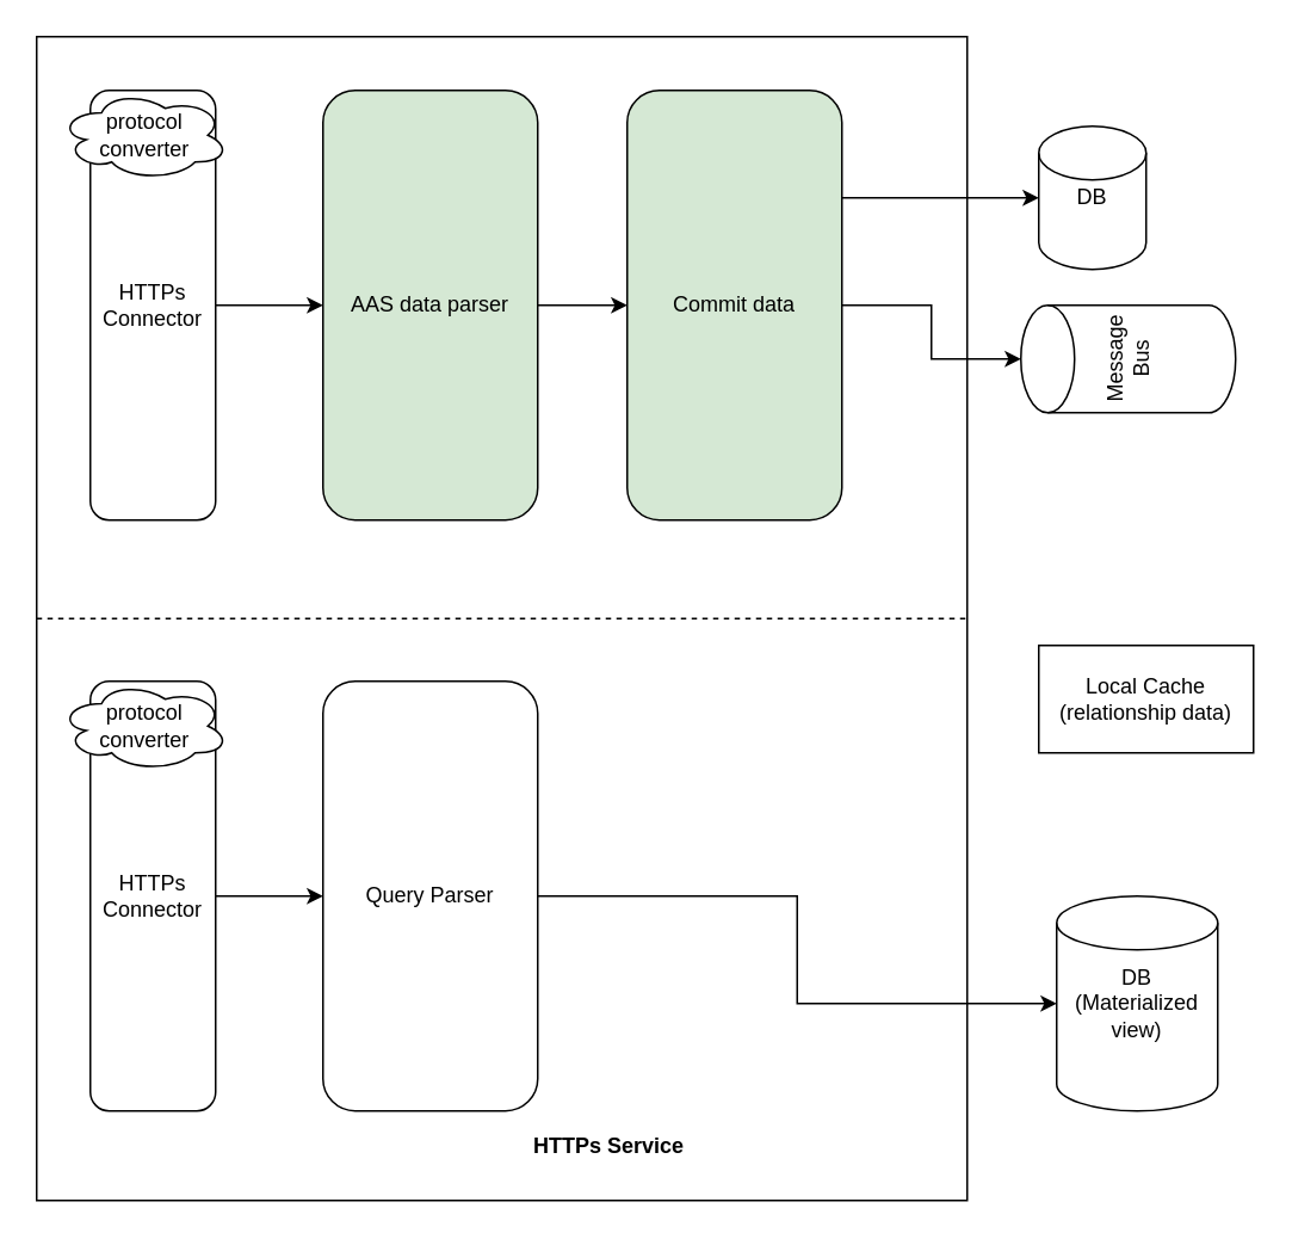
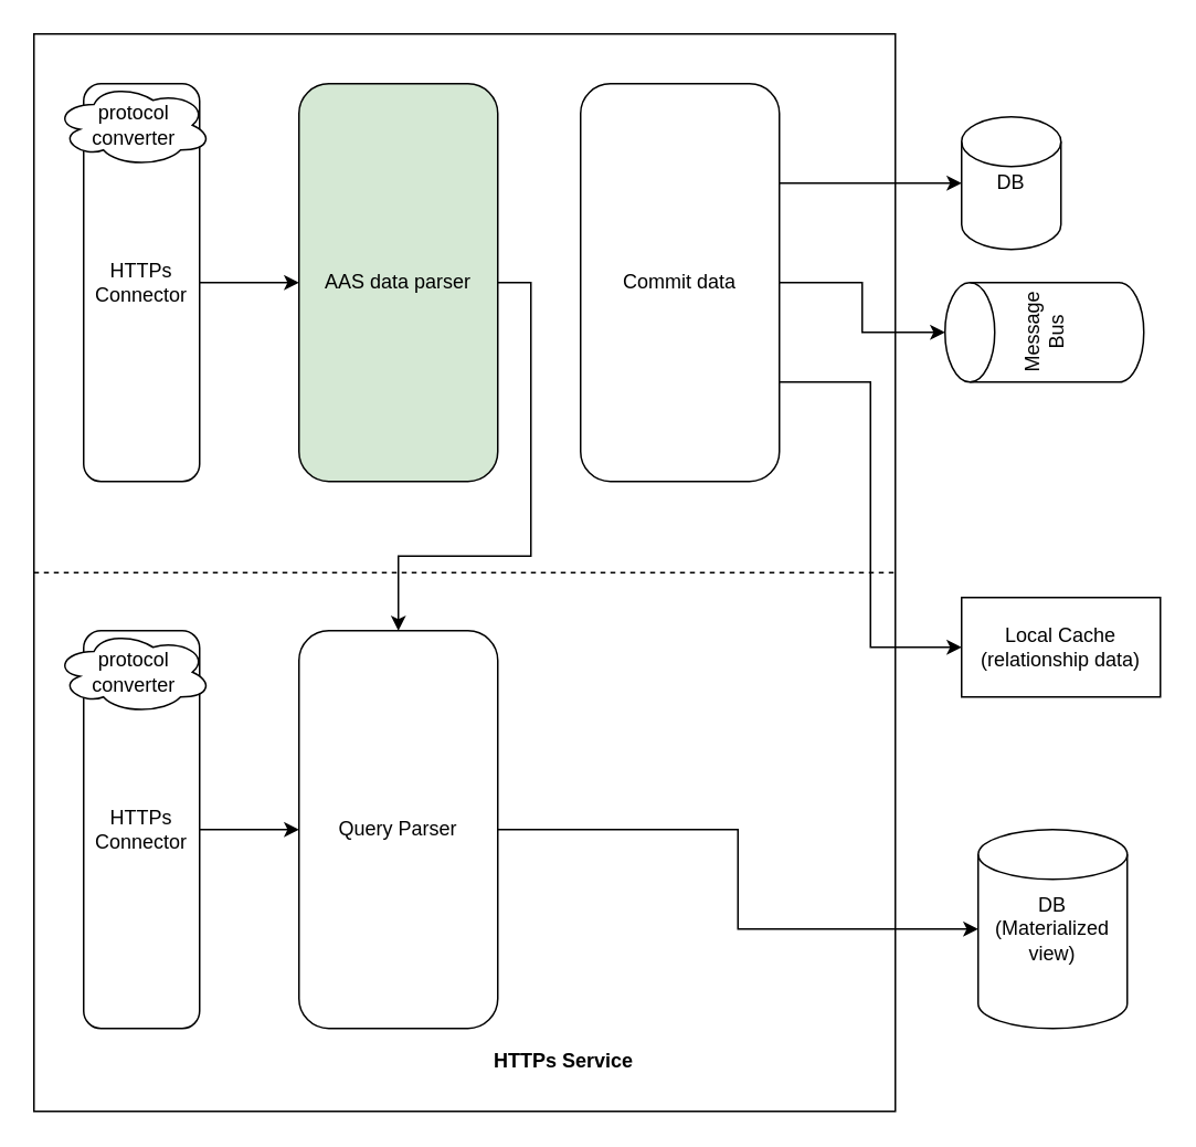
  <mxCell id="0" />
  <mxCell id="1" parent="0" />
  <mxCell id="2" value="" style="rounded=0;whiteSpace=wrap;html=1;" vertex="1" parent="1"><mxGeometry x="20" y="20" width="520" height="650" as="geometry" /></mxCell>
  <mxCell id="3" style="edgeStyle=orthogonalEdgeStyle;rounded=0;orthogonalLoop=1;jettySize=auto;html=1;exitX=1;exitY=0.5;exitDx=0;exitDy=0;entryX=0;entryY=0.5;entryDx=0;entryDy=0;" edge="1" parent="1" source="4" target="8"><mxGeometry relative="1" as="geometry" /></mxCell>
  <mxCell id="4" value="HTTPs&lt;br&gt;Connector" style="rounded=1;whiteSpace=wrap;html=1;" vertex="1" parent="1"><mxGeometry x="50" y="50" width="70" height="240" as="geometry" /></mxCell>
  <mxCell id="5" style="edgeStyle=orthogonalEdgeStyle;rounded=0;orthogonalLoop=1;jettySize=auto;html=1;exitX=1;exitY=0.5;exitDx=0;exitDy=0;entryX=0;entryY=0.5;entryDx=0;entryDy=0;" edge="1" parent="1" source="6" target="17"><mxGeometry relative="1" as="geometry" /></mxCell>
  <mxCell id="6" value="HTTPs&lt;br&gt;Connector" style="rounded=1;whiteSpace=wrap;html=1;" vertex="1" parent="1"><mxGeometry x="50" y="380" width="70" height="240" as="geometry" /></mxCell>
- <mxCell id="7" style="edgeStyle=orthogonalEdgeStyle;rounded=0;orthogonalLoop=1;jettySize=auto;html=1;exitX=1;exitY=0.5;exitDx=0;exitDy=0;entryX=0;entryY=0.5;entryDx=0;entryDy=0;" edge="1" parent="1" source="8" target="12"><mxGeometry relative="1" as="geometry" /></mxCell>
+ <mxCell id="7" style="edgeStyle=orthogonalEdgeStyle;rounded=0;orthogonalLoop=1;jettySize=auto;html=1;exitX=1;exitY=0.5;exitDx=0;exitDy=0;" edge="1" parent="1" source="8" target="17"><mxGeometry relative="1" as="geometry" /></mxCell>
  <mxCell id="8" value="AAS data parser" style="rounded=1;whiteSpace=wrap;html=1;fillColor=#d5e8d4;" vertex="1" parent="1"><mxGeometry x="180" y="50" width="120" height="240" as="geometry" /></mxCell>
  <mxCell id="9" style="edgeStyle=orthogonalEdgeStyle;rounded=0;orthogonalLoop=1;jettySize=auto;html=1;exitX=1;exitY=0.25;exitDx=0;exitDy=0;" edge="1" parent="1" source="12" target="13"><mxGeometry relative="1" as="geometry" /></mxCell>
  <mxCell id="10" style="edgeStyle=orthogonalEdgeStyle;rounded=0;orthogonalLoop=1;jettySize=auto;html=1;" edge="1" parent="1" source="12" target="14"><mxGeometry relative="1" as="geometry" /></mxCell>
- <mxCell id="12" value="Commit data" style="rounded=1;whiteSpace=wrap;html=1;fillColor=#d5e8d4;" vertex="1" parent="1"><mxGeometry x="350" y="50" width="120" height="240" as="geometry" /></mxCell>
+ <mxCell id="11" style="edgeStyle=orthogonalEdgeStyle;rounded=0;orthogonalLoop=1;jettySize=auto;html=1;exitX=1;exitY=0.75;exitDx=0;exitDy=0;entryX=0;entryY=0.5;entryDx=0;entryDy=0;" edge="1" parent="1" source="12" target="15"><mxGeometry relative="1" as="geometry" /></mxCell>
+ <mxCell id="12" value="Commit data" style="rounded=1;whiteSpace=wrap;html=1;" vertex="1" parent="1"><mxGeometry x="350" y="50" width="120" height="240" as="geometry" /></mxCell>
  <mxCell id="13" value="DB" style="shape=cylinder2;whiteSpace=wrap;html=1;boundedLbl=1;backgroundOutline=1;size=15;" vertex="1" parent="1"><mxGeometry x="580" y="70" width="60" height="80" as="geometry" /></mxCell>
  <mxCell id="14" value="Message Bus" style="shape=cylinder2;whiteSpace=wrap;html=1;boundedLbl=1;backgroundOutline=1;size=15;rotation=-90;" vertex="1" parent="1"><mxGeometry x="600" y="140" width="60" height="120" as="geometry" /></mxCell>
  <mxCell id="15" value="Local Cache&lt;br&gt;(relationship data)" style="rounded=0;whiteSpace=wrap;html=1;" vertex="1" parent="1"><mxGeometry x="580" y="360" width="120" height="60" as="geometry" /></mxCell>
  <mxCell id="16" style="edgeStyle=orthogonalEdgeStyle;rounded=0;orthogonalLoop=1;jettySize=auto;html=1;exitX=1;exitY=0.5;exitDx=0;exitDy=0;" edge="1" parent="1" source="17" target="19"><mxGeometry relative="1" as="geometry" /></mxCell>
  <mxCell id="17" value="Query Parser" style="rounded=1;whiteSpace=wrap;html=1;" vertex="1" parent="1"><mxGeometry x="180" y="380" width="120" height="240" as="geometry" /></mxCell>
  <mxCell id="18" value="&lt;b&gt;HTTPs Service&lt;/b&gt;" style="text;html=1;strokeColor=none;fillColor=none;align=center;verticalAlign=middle;whiteSpace=wrap;rounded=0;" vertex="1" parent="1"><mxGeometry x="250" y="630" width="180" height="20" as="geometry" /></mxCell>
  <mxCell id="19" value="DB&lt;br&gt;(Materialized view)" style="shape=cylinder2;whiteSpace=wrap;html=1;boundedLbl=1;backgroundOutline=1;size=15;" vertex="1" parent="1"><mxGeometry x="590" y="500" width="90" height="120" as="geometry" /></mxCell>
  <mxCell id="20" value="" style="endArrow=none;dashed=1;html=1;entryX=1;entryY=0.5;entryDx=0;entryDy=0;exitX=0;exitY=0.5;exitDx=0;exitDy=0;" edge="1" parent="1" source="2" target="2"><mxGeometry width="50" height="50" relative="1" as="geometry"><mxPoint x="20" y="360" as="sourcePoint" /><mxPoint x="70" y="310" as="targetPoint" /></mxGeometry></mxCell>
  <mxCell id="21" value="protocol&lt;br&gt;converter" style="ellipse;shape=cloud;whiteSpace=wrap;html=1;" vertex="1" parent="1"><mxGeometry x="32.5" y="50" width="95" height="50" as="geometry" /></mxCell>
  <mxCell id="22" value="protocol&lt;br&gt;converter" style="ellipse;shape=cloud;whiteSpace=wrap;html=1;" vertex="1" parent="1"><mxGeometry x="32.5" y="380" width="95" height="50" as="geometry" /></mxCell>
